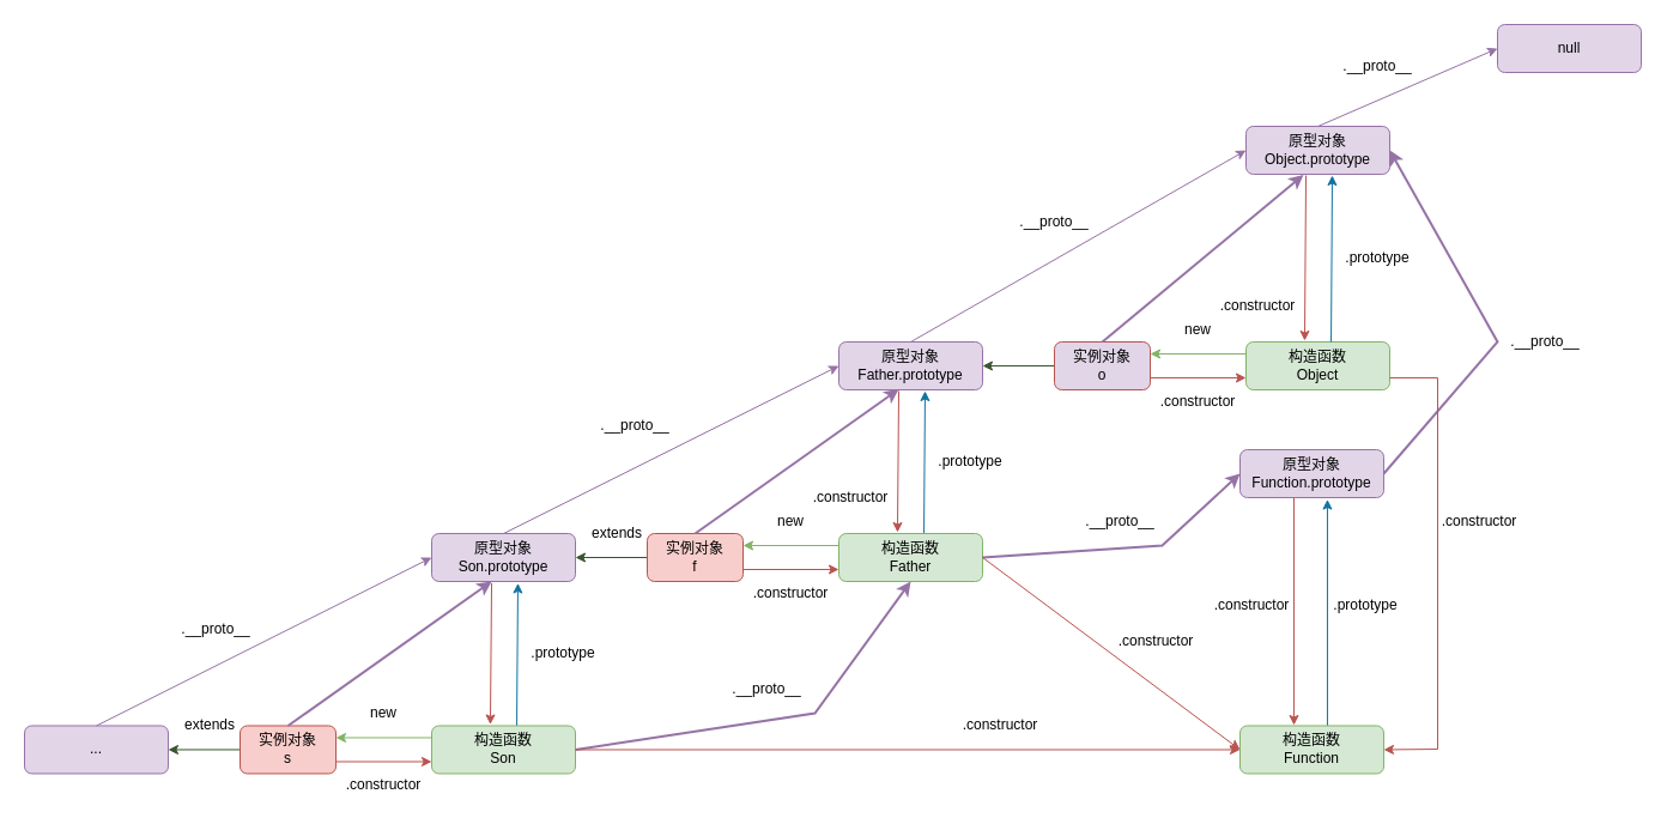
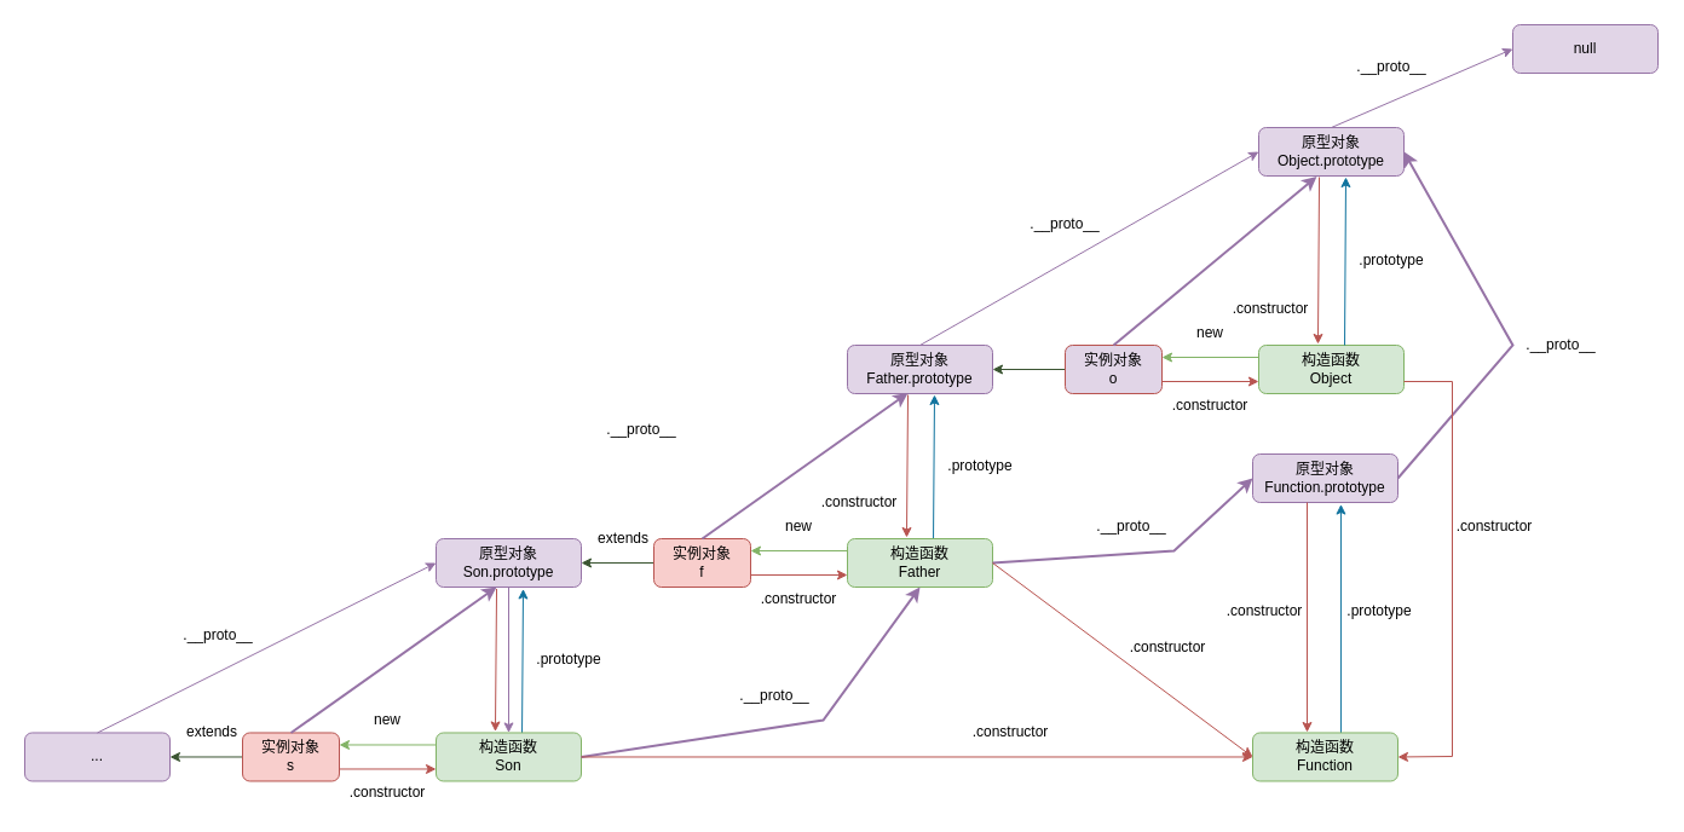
  <mxCell id="0" />
  <mxCell id="1" parent="0" />
  <mxCell id="2" value=".prototype" style="text;html=1;strokeColor=none;fillColor=none;align=center;verticalAlign=middle;whiteSpace=wrap;rounded=0;" parent="1" vertex="1"><mxGeometry x="780" y="375" width="60" height="20" as="geometry" /></mxCell>
  <mxCell id="3" value=".constructor" style="text;html=1;strokeColor=none;fillColor=none;align=center;verticalAlign=middle;whiteSpace=wrap;rounded=0;" parent="1" vertex="1"><mxGeometry x="680" y="405" width="60" height="20" as="geometry" /></mxCell>
  <mxCell id="4" value=".__proto__" style="text;html=1;strokeColor=none;fillColor=none;align=center;verticalAlign=middle;whiteSpace=wrap;rounded=0;" parent="1" vertex="1"><mxGeometry x="500" y="345" width="60" height="20" as="geometry" /></mxCell>
  <mxCell id="5" value="原型对象&lt;br&gt;Father.prototype" style="rounded=1;whiteSpace=wrap;html=1;fillColor=#e1d5e7;strokeColor=#9673a6;" parent="1" vertex="1"><mxGeometry x="700" y="285" width="120" height="40" as="geometry" /></mxCell>
  <mxCell id="6" value="" style="endArrow=classic;html=1;exitX=0.592;exitY=0;exitDx=0;exitDy=0;fillColor=#b1ddf0;strokeColor=#10739e;exitPerimeter=0;entryX=0.6;entryY=1.025;entryDx=0;entryDy=0;entryPerimeter=0;" parent="1" target="5" edge="1"><mxGeometry width="50" height="50" relative="1" as="geometry"><mxPoint x="771.04" y="445" as="sourcePoint" /><mxPoint x="790" y="285" as="targetPoint" /></mxGeometry></mxCell>
- <mxCell id="7" value="" style="endArrow=classic;html=1;exitX=0.5;exitY=0;exitDx=0;exitDy=0;entryX=0;entryY=0.5;entryDx=0;entryDy=0;fillColor=#e1d5e7;strokeColor=#9673a6;strokeWidth=1;" parent="1" source="24" target="5" edge="1"><mxGeometry width="50" height="50" relative="1" as="geometry"><mxPoint x="560" y="445" as="sourcePoint" /><mxPoint x="690" y="325" as="targetPoint" /></mxGeometry></mxCell>
+ <mxCell id="7" value="" style="endArrow=classic;html=1;exitX=0.5;exitY=0;exitDx=0;exitDy=0;fillColor=#e1d5e7;strokeColor=#9673a6;strokeWidth=1;" parent="1" source="24" target="41" edge="1"><mxGeometry width="50" height="50" relative="1" as="geometry"><mxPoint x="560" y="445" as="sourcePoint" /><mxPoint x="690" y="325" as="targetPoint" /></mxGeometry></mxCell>
  <mxCell id="8" value="" style="endArrow=classic;html=1;rounded=0;exitX=0.417;exitY=1.025;exitDx=0;exitDy=0;fillColor=#f8cecc;strokeColor=#b85450;entryX=0.408;entryY=-0.025;entryDx=0;entryDy=0;entryPerimeter=0;exitPerimeter=0;" parent="1" source="5" edge="1"><mxGeometry width="50" height="50" relative="1" as="geometry"><mxPoint x="510" y="395" as="sourcePoint" /><mxPoint x="748.96" y="444" as="targetPoint" /></mxGeometry></mxCell>
  <mxCell id="9" value=".prototype" style="text;html=1;strokeColor=none;fillColor=none;align=center;verticalAlign=middle;whiteSpace=wrap;rounded=0;" parent="1" vertex="1"><mxGeometry x="1120" y="205" width="60" height="20" as="geometry" /></mxCell>
  <mxCell id="10" value=".constructor" style="text;html=1;strokeColor=none;fillColor=none;align=center;verticalAlign=middle;whiteSpace=wrap;rounded=0;" parent="1" vertex="1"><mxGeometry x="1020" y="245" width="60" height="20" as="geometry" /></mxCell>
  <mxCell id="11" value="构造函数&lt;br&gt;Object" style="rounded=1;whiteSpace=wrap;html=1;fillColor=#d5e8d4;strokeColor=#82b366;" parent="1" vertex="1"><mxGeometry x="1040" y="285" width="120" height="40" as="geometry" /></mxCell>
  <mxCell id="12" value="原型对象&lt;br&gt;Object.prototype" style="rounded=1;whiteSpace=wrap;html=1;fillColor=#e1d5e7;strokeColor=#9673a6;" parent="1" vertex="1"><mxGeometry x="1040" y="105" width="120" height="40" as="geometry" /></mxCell>
  <mxCell id="13" value="" style="endArrow=classic;html=1;exitX=0.592;exitY=0;exitDx=0;exitDy=0;fillColor=#b1ddf0;strokeColor=#10739e;exitPerimeter=0;entryX=0.6;entryY=1.025;entryDx=0;entryDy=0;entryPerimeter=0;" parent="1" source="11" target="12" edge="1"><mxGeometry width="50" height="50" relative="1" as="geometry"><mxPoint x="1000" y="435" as="sourcePoint" /><mxPoint x="1020" y="125" as="targetPoint" /></mxGeometry></mxCell>
  <mxCell id="14" value=".constructor" style="text;html=1;strokeColor=none;fillColor=none;align=center;verticalAlign=middle;whiteSpace=wrap;rounded=0;" parent="1" vertex="1"><mxGeometry x="965" y="325" width="70" height="20" as="geometry" /></mxCell>
  <mxCell id="15" value="" style="endArrow=classic;html=1;rounded=0;entryX=0;entryY=0.75;entryDx=0;entryDy=0;fillColor=#f8cecc;strokeColor=#b85450;exitX=1;exitY=0.75;exitDx=0;exitDy=0;" parent="1" source="22" target="11" edge="1"><mxGeometry width="50" height="50" relative="1" as="geometry"><mxPoint x="980" y="315" as="sourcePoint" /><mxPoint x="1160" y="435" as="targetPoint" /></mxGeometry></mxCell>
  <mxCell id="16" value="" style="endArrow=classic;html=1;rounded=0;entryX=1;entryY=0.25;entryDx=0;entryDy=0;exitX=0;exitY=0.25;exitDx=0;exitDy=0;fillColor=#d5e8d4;strokeColor=#82b366;" parent="1" source="11" target="22" edge="1"><mxGeometry width="50" height="50" relative="1" as="geometry"><mxPoint x="820" y="455" as="sourcePoint" /><mxPoint x="820" y="295" as="targetPoint" /></mxGeometry></mxCell>
  <mxCell id="17" value="new" style="text;html=1;strokeColor=none;fillColor=none;align=center;verticalAlign=middle;whiteSpace=wrap;rounded=0;" parent="1" vertex="1"><mxGeometry x="970" y="265" width="60" height="20" as="geometry" /></mxCell>
  <mxCell id="18" value="" style="endArrow=classic;html=1;rounded=0;exitX=0.417;exitY=1.025;exitDx=0;exitDy=0;fillColor=#f8cecc;strokeColor=#b85450;entryX=0.408;entryY=-0.025;entryDx=0;entryDy=0;entryPerimeter=0;exitPerimeter=0;" parent="1" source="12" target="11" edge="1"><mxGeometry width="50" height="50" relative="1" as="geometry"><mxPoint x="740" y="235" as="sourcePoint" /><mxPoint x="770" y="285" as="targetPoint" /></mxGeometry></mxCell>
  <mxCell id="19" value=".__proto__" style="text;html=1;strokeColor=none;fillColor=none;align=center;verticalAlign=middle;whiteSpace=wrap;rounded=0;" parent="1" vertex="1"><mxGeometry x="850" y="175" width="60" height="20" as="geometry" /></mxCell>
  <mxCell id="20" value="" style="endArrow=classic;html=1;exitX=0.5;exitY=0;exitDx=0;exitDy=0;entryX=0;entryY=0.5;entryDx=0;entryDy=0;fillColor=#e1d5e7;strokeColor=#9673a6;strokeWidth=1;" parent="1" target="12" edge="1"><mxGeometry width="50" height="50" relative="1" as="geometry"><mxPoint x="760" y="285" as="sourcePoint" /><mxPoint x="930" y="145" as="targetPoint" /></mxGeometry></mxCell>
  <mxCell id="21" style="edgeStyle=orthogonalEdgeStyle;rounded=0;orthogonalLoop=1;jettySize=auto;html=1;fillColor=#6d8764;strokeColor=#3A5431;" parent="1" source="22" target="5" edge="1"><mxGeometry relative="1" as="geometry" /></mxCell>
  <mxCell id="22" value="实例对象&lt;br&gt;o" style="rounded=1;whiteSpace=wrap;html=1;fillColor=#e1d5e7;strokeColor=#b85450;" parent="1" vertex="1"><mxGeometry x="880" y="285" width="80" height="40" as="geometry" /></mxCell>
  <mxCell id="23" value="" style="endArrow=classic;html=1;rounded=0;entryX=0.4;entryY=1.013;entryDx=0;entryDy=0;exitX=0.5;exitY=0;exitDx=0;exitDy=0;entryPerimeter=0;fillColor=#e1d5e7;strokeColor=#9673a6;strokeWidth=2;" parent="1" source="22" target="12" edge="1"><mxGeometry width="50" height="50" relative="1" as="geometry"><mxPoint x="800" y="305" as="sourcePoint" /><mxPoint x="850" y="255" as="targetPoint" /></mxGeometry></mxCell>
  <mxCell id="24" value="原型对象&lt;br&gt;Son.prototype" style="rounded=1;whiteSpace=wrap;html=1;fillColor=#e1d5e7;strokeColor=#9673a6;" parent="1" vertex="1"><mxGeometry x="360" y="445" width="120" height="40" as="geometry" /></mxCell>
  <mxCell id="25" value="构造函数&lt;br&gt;Father" style="rounded=1;whiteSpace=wrap;html=1;fillColor=#d5e8d4;strokeColor=#82b366;" parent="1" vertex="1"><mxGeometry x="700" y="445" width="120" height="40" as="geometry" /></mxCell>
  <mxCell id="26" value=".constructor" style="text;html=1;strokeColor=none;fillColor=none;align=center;verticalAlign=middle;whiteSpace=wrap;rounded=0;" parent="1" vertex="1"><mxGeometry x="625" y="485" width="70" height="20" as="geometry" /></mxCell>
  <mxCell id="27" value="" style="endArrow=classic;html=1;rounded=0;entryX=0;entryY=0.75;entryDx=0;entryDy=0;fillColor=#f8cecc;strokeColor=#b85450;exitX=1;exitY=0.75;exitDx=0;exitDy=0;" parent="1" source="31" target="25" edge="1"><mxGeometry width="50" height="50" relative="1" as="geometry"><mxPoint x="640" y="475" as="sourcePoint" /><mxPoint x="820" y="595" as="targetPoint" /></mxGeometry></mxCell>
  <mxCell id="28" value="" style="endArrow=classic;html=1;rounded=0;entryX=1;entryY=0.25;entryDx=0;entryDy=0;exitX=0;exitY=0.25;exitDx=0;exitDy=0;fillColor=#d5e8d4;strokeColor=#82b366;" parent="1" source="25" target="31" edge="1"><mxGeometry width="50" height="50" relative="1" as="geometry"><mxPoint x="480" y="615" as="sourcePoint" /><mxPoint x="480" y="455" as="targetPoint" /></mxGeometry></mxCell>
  <mxCell id="29" value="new" style="text;html=1;strokeColor=none;fillColor=none;align=center;verticalAlign=middle;whiteSpace=wrap;rounded=0;" parent="1" vertex="1"><mxGeometry x="630" y="425" width="60" height="20" as="geometry" /></mxCell>
  <mxCell id="30" style="edgeStyle=orthogonalEdgeStyle;rounded=0;orthogonalLoop=1;jettySize=auto;html=1;fillColor=#6d8764;strokeColor=#3A5431;" parent="1" source="31" target="24" edge="1"><mxGeometry relative="1" as="geometry" /></mxCell>
  <mxCell id="31" value="实例对象&lt;br&gt;f" style="rounded=1;whiteSpace=wrap;html=1;fillColor=#f8cecc;strokeColor=#b85450;" parent="1" vertex="1"><mxGeometry x="540" y="445" width="80" height="40" as="geometry" /></mxCell>
  <mxCell id="32" value="extends" style="text;html=1;strokeColor=none;fillColor=none;align=center;verticalAlign=middle;whiteSpace=wrap;rounded=0;" parent="1" vertex="1"><mxGeometry x="490" y="435" width="50" height="20" as="geometry" /></mxCell>
  <mxCell id="33" value="" style="endArrow=classic;html=1;rounded=0;exitX=0.5;exitY=0;exitDx=0;exitDy=0;entryX=0.417;entryY=0.988;entryDx=0;entryDy=0;entryPerimeter=0;fillColor=#e1d5e7;strokeColor=#9673a6;strokeWidth=2;" parent="1" source="31" target="5" edge="1"><mxGeometry width="50" height="50" relative="1" as="geometry"><mxPoint x="630" y="395" as="sourcePoint" /><mxPoint x="750" y="335" as="targetPoint" /></mxGeometry></mxCell>
  <mxCell id="34" value="null" style="rounded=1;whiteSpace=wrap;html=1;fillColor=#e1d5e7;strokeColor=#9673a6;" parent="1" vertex="1"><mxGeometry x="1250" y="20" width="120" height="40" as="geometry" /></mxCell>
  <mxCell id="35" value="" style="endArrow=classic;html=1;exitX=0.5;exitY=0;exitDx=0;exitDy=0;entryX=0;entryY=0.5;entryDx=0;entryDy=0;fillColor=#e1d5e7;strokeColor=#9673a6;strokeWidth=1;" parent="1" source="12" target="34" edge="1"><mxGeometry width="50" height="50" relative="1" as="geometry"><mxPoint x="770" y="295" as="sourcePoint" /><mxPoint x="1050" y="135" as="targetPoint" /></mxGeometry></mxCell>
  <mxCell id="36" value=".__proto__" style="text;html=1;strokeColor=none;fillColor=none;align=center;verticalAlign=middle;whiteSpace=wrap;rounded=0;" parent="1" vertex="1"><mxGeometry x="1120" y="45" width="60" height="20" as="geometry" /></mxCell>
  <mxCell id="37" value=".prototype" style="text;html=1;strokeColor=none;fillColor=none;align=center;verticalAlign=middle;whiteSpace=wrap;rounded=0;" parent="1" vertex="1"><mxGeometry x="440" y="535.48" width="60" height="20" as="geometry" /></mxCell>
  <mxCell id="38" value="" style="endArrow=classic;html=1;exitX=0.592;exitY=0;exitDx=0;exitDy=0;fillColor=#b1ddf0;strokeColor=#10739e;exitPerimeter=0;entryX=0.6;entryY=1.025;entryDx=0;entryDy=0;entryPerimeter=0;" parent="1" edge="1"><mxGeometry width="50" height="50" relative="1" as="geometry"><mxPoint x="431.04" y="605.48" as="sourcePoint" /><mxPoint x="432" y="486.48" as="targetPoint" /></mxGeometry></mxCell>
  <mxCell id="39" value="" style="endArrow=classic;html=1;rounded=0;exitX=0.417;exitY=1.025;exitDx=0;exitDy=0;fillColor=#f8cecc;strokeColor=#b85450;entryX=0.408;entryY=-0.025;entryDx=0;entryDy=0;entryPerimeter=0;exitPerimeter=0;" parent="1" edge="1"><mxGeometry width="50" height="50" relative="1" as="geometry"><mxPoint x="410.04" y="486.48" as="sourcePoint" /><mxPoint x="408.96" y="604.48" as="targetPoint" /></mxGeometry></mxCell>
  <mxCell id="40" value="..." style="rounded=1;whiteSpace=wrap;html=1;fillColor=#e1d5e7;strokeColor=#9673a6;" parent="1" vertex="1"><mxGeometry x="20" y="605.48" width="120" height="40" as="geometry" /></mxCell>
  <mxCell id="41" value="构造函数&lt;br&gt;Son" style="rounded=1;whiteSpace=wrap;html=1;fillColor=#d5e8d4;strokeColor=#82b366;" parent="1" vertex="1"><mxGeometry x="360" y="605.48" width="120" height="40" as="geometry" /></mxCell>
  <mxCell id="42" value=".constructor" style="text;html=1;strokeColor=none;fillColor=none;align=center;verticalAlign=middle;whiteSpace=wrap;rounded=0;" parent="1" vertex="1"><mxGeometry x="285" y="645.48" width="70" height="20" as="geometry" /></mxCell>
  <mxCell id="43" value="" style="endArrow=classic;html=1;rounded=0;entryX=0;entryY=0.75;entryDx=0;entryDy=0;fillColor=#f8cecc;strokeColor=#b85450;exitX=1;exitY=0.75;exitDx=0;exitDy=0;" parent="1" source="47" target="41" edge="1"><mxGeometry width="50" height="50" relative="1" as="geometry"><mxPoint x="300" y="635.48" as="sourcePoint" /><mxPoint x="480" y="755.48" as="targetPoint" /></mxGeometry></mxCell>
  <mxCell id="44" value="" style="endArrow=classic;html=1;rounded=0;entryX=1;entryY=0.25;entryDx=0;entryDy=0;exitX=0;exitY=0.25;exitDx=0;exitDy=0;fillColor=#d5e8d4;strokeColor=#82b366;" parent="1" source="41" target="47" edge="1"><mxGeometry width="50" height="50" relative="1" as="geometry"><mxPoint x="140" y="775.48" as="sourcePoint" /><mxPoint x="140" y="615.48" as="targetPoint" /></mxGeometry></mxCell>
  <mxCell id="45" value="new" style="text;html=1;strokeColor=none;fillColor=none;align=center;verticalAlign=middle;whiteSpace=wrap;rounded=0;" parent="1" vertex="1"><mxGeometry x="290" y="585.48" width="60" height="20" as="geometry" /></mxCell>
  <mxCell id="46" style="edgeStyle=orthogonalEdgeStyle;rounded=0;orthogonalLoop=1;jettySize=auto;html=1;fillColor=#6d8764;strokeColor=#3A5431;" parent="1" source="47" target="40" edge="1"><mxGeometry relative="1" as="geometry" /></mxCell>
  <mxCell id="47" value="实例对象&lt;br&gt;s" style="rounded=1;whiteSpace=wrap;html=1;fillColor=#f8cecc;strokeColor=#b85450;" parent="1" vertex="1"><mxGeometry x="200" y="605.48" width="80" height="40" as="geometry" /></mxCell>
  <mxCell id="48" value="extends" style="text;html=1;strokeColor=none;fillColor=none;align=center;verticalAlign=middle;whiteSpace=wrap;rounded=0;" parent="1" vertex="1"><mxGeometry x="150" y="595.48" width="50" height="20" as="geometry" /></mxCell>
  <mxCell id="49" value="" style="endArrow=classic;html=1;rounded=0;exitX=0.5;exitY=0;exitDx=0;exitDy=0;entryX=0.417;entryY=0.988;entryDx=0;entryDy=0;entryPerimeter=0;fillColor=#e1d5e7;strokeColor=#9673a6;strokeWidth=2;" parent="1" source="47" edge="1"><mxGeometry width="50" height="50" relative="1" as="geometry"><mxPoint x="290" y="555.48" as="sourcePoint" /><mxPoint x="410.04" y="485" as="targetPoint" /></mxGeometry></mxCell>
  <mxCell id="50" value="" style="endArrow=classic;html=1;rounded=0;exitX=0.5;exitY=0;exitDx=0;exitDy=0;entryX=0;entryY=0.5;entryDx=0;entryDy=0;fillColor=#e1d5e7;strokeColor=#9673a6;strokeWidth=1;" parent="1" source="40" target="24" edge="1"><mxGeometry width="50" height="50" relative="1" as="geometry"><mxPoint x="210" y="555" as="sourcePoint" /><mxPoint x="260" y="505" as="targetPoint" /></mxGeometry></mxCell>
  <mxCell id="51" value=".__proto__" style="text;html=1;strokeColor=none;fillColor=none;align=center;verticalAlign=middle;whiteSpace=wrap;rounded=0;" parent="1" vertex="1"><mxGeometry x="150" y="515.48" width="60" height="20" as="geometry" /></mxCell>
  <mxCell id="52" value="" style="endArrow=classic;html=1;rounded=0;exitX=1;exitY=0.5;exitDx=0;exitDy=0;entryX=0.5;entryY=1;entryDx=0;entryDy=0;fillColor=#e1d5e7;strokeColor=#9673a6;strokeWidth=2;" parent="1" source="41" target="25" edge="1"><mxGeometry width="50" height="50" relative="1" as="geometry"><mxPoint x="800" y="655" as="sourcePoint" /><mxPoint x="850" y="605" as="targetPoint" /><Array as="points"><mxPoint x="680" y="595" /></Array></mxGeometry></mxCell>
  <mxCell id="53" value=".__proto__" style="text;html=1;strokeColor=none;fillColor=none;align=center;verticalAlign=middle;whiteSpace=wrap;rounded=0;" parent="1" vertex="1"><mxGeometry x="610" y="565.48" width="60" height="20" as="geometry" /></mxCell>
  <mxCell id="54" style="edgeStyle=orthogonalEdgeStyle;rounded=0;orthogonalLoop=1;jettySize=auto;html=1;entryX=0.608;entryY=1.038;entryDx=0;entryDy=0;fillColor=#b1ddf0;strokeColor=#10739e;entryPerimeter=0;exitX=0.608;exitY=0;exitDx=0;exitDy=0;exitPerimeter=0;" parent="1" source="55" target="56" edge="1"><mxGeometry relative="1" as="geometry"><mxPoint x="1108" y="595" as="sourcePoint" /></mxGeometry></mxCell>
  <mxCell id="55" value="构造函数&lt;br&gt;Function" style="rounded=1;whiteSpace=wrap;html=1;fillColor=#d5e8d4;strokeColor=#82b366;" parent="1" vertex="1"><mxGeometry x="1035" y="605.48" width="120" height="40" as="geometry" /></mxCell>
  <mxCell id="56" value="原型对象&lt;br&gt;Function.prototype" style="rounded=1;whiteSpace=wrap;html=1;fillColor=#e1d5e7;strokeColor=#9673a6;" parent="1" vertex="1"><mxGeometry x="1035" y="375" width="120" height="40" as="geometry" /></mxCell>
  <mxCell id="57" value="" style="endArrow=classic;html=1;rounded=0;exitX=1;exitY=0.5;exitDx=0;exitDy=0;entryX=0;entryY=0.5;entryDx=0;entryDy=0;fillColor=#e1d5e7;strokeColor=#9673a6;strokeWidth=2;" parent="1" source="25" target="56" edge="1"><mxGeometry width="50" height="50" relative="1" as="geometry"><mxPoint x="1000" y="555" as="sourcePoint" /><mxPoint x="1050" y="505" as="targetPoint" /><Array as="points"><mxPoint x="970" y="455" /></Array></mxGeometry></mxCell>
  <mxCell id="58" value=".__proto__" style="text;html=1;strokeColor=none;fillColor=none;align=center;verticalAlign=middle;whiteSpace=wrap;rounded=0;" parent="1" vertex="1"><mxGeometry x="905" y="425" width="60" height="20" as="geometry" /></mxCell>
  <mxCell id="59" value="" style="endArrow=classic;html=1;rounded=0;fillColor=#f8cecc;strokeColor=#b85450;" parent="1" edge="1"><mxGeometry width="50" height="50" relative="1" as="geometry"><mxPoint x="1080" y="415" as="sourcePoint" /><mxPoint x="1080" y="605" as="targetPoint" /></mxGeometry></mxCell>
  <mxCell id="60" value="" style="endArrow=classic;html=1;rounded=0;exitX=1;exitY=0.5;exitDx=0;exitDy=0;entryX=0;entryY=0.5;entryDx=0;entryDy=0;fillColor=#f8cecc;strokeColor=#b85450;" parent="1" source="41" target="55" edge="1"><mxGeometry width="50" height="50" relative="1" as="geometry"><mxPoint x="750" y="715" as="sourcePoint" /><mxPoint x="800" y="665" as="targetPoint" /></mxGeometry></mxCell>
  <mxCell id="61" value=".constructor" style="text;html=1;strokeColor=none;fillColor=none;align=center;verticalAlign=middle;whiteSpace=wrap;rounded=0;" parent="1" vertex="1"><mxGeometry x="800" y="595.48" width="70" height="20" as="geometry" /></mxCell>
  <mxCell id="62" value="" style="endArrow=classic;html=1;rounded=0;exitX=1;exitY=0.5;exitDx=0;exitDy=0;fillColor=#f8cecc;strokeColor=#b85450;entryX=0;entryY=0.5;entryDx=0;entryDy=0;" parent="1" source="25" target="55" edge="1"><mxGeometry width="50" height="50" relative="1" as="geometry"><mxPoint x="960" y="575" as="sourcePoint" /><mxPoint x="1030" y="615" as="targetPoint" /></mxGeometry></mxCell>
  <mxCell id="63" value=".constructor" style="text;html=1;strokeColor=none;fillColor=none;align=center;verticalAlign=middle;whiteSpace=wrap;rounded=0;" parent="1" vertex="1"><mxGeometry x="930" y="525" width="70" height="20" as="geometry" /></mxCell>
  <mxCell id="64" value=".prototype" style="text;html=1;strokeColor=none;fillColor=none;align=center;verticalAlign=middle;whiteSpace=wrap;rounded=0;" parent="1" vertex="1"><mxGeometry x="1110" y="495.48" width="60" height="20" as="geometry" /></mxCell>
  <mxCell id="65" value=".constructor" style="text;html=1;strokeColor=none;fillColor=none;align=center;verticalAlign=middle;whiteSpace=wrap;rounded=0;" parent="1" vertex="1"><mxGeometry x="1010" y="495.48" width="70" height="20" as="geometry" /></mxCell>
  <mxCell id="66" value="" style="endArrow=classic;html=1;rounded=0;exitX=1;exitY=0.5;exitDx=0;exitDy=0;entryX=1;entryY=0.5;entryDx=0;entryDy=0;fillColor=#e1d5e7;strokeColor=#9673a6;strokeWidth=2;" parent="1" source="56" target="12" edge="1"><mxGeometry width="50" height="50" relative="1" as="geometry"><mxPoint x="1170" y="535" as="sourcePoint" /><mxPoint x="1220" y="485" as="targetPoint" /><Array as="points"><mxPoint x="1250" y="285" /></Array></mxGeometry></mxCell>
  <mxCell id="67" value=".__proto__" style="text;html=1;strokeColor=none;fillColor=none;align=center;verticalAlign=middle;whiteSpace=wrap;rounded=0;" parent="1" vertex="1"><mxGeometry x="1260" y="275" width="60" height="20" as="geometry" /></mxCell>
  <mxCell id="68" value="" style="endArrow=classic;html=1;rounded=0;exitX=1;exitY=0.75;exitDx=0;exitDy=0;fillColor=#f8cecc;strokeColor=#b85450;entryX=1;entryY=0.5;entryDx=0;entryDy=0;" parent="1" source="11" target="55" edge="1"><mxGeometry width="50" height="50" relative="1" as="geometry"><mxPoint x="830" y="475" as="sourcePoint" /><mxPoint x="1045" y="635.48" as="targetPoint" /><Array as="points"><mxPoint x="1200" y="315" /><mxPoint x="1200" y="625" /></Array></mxGeometry></mxCell>
  <mxCell id="69" value=".constructor" style="text;html=1;strokeColor=none;fillColor=none;align=center;verticalAlign=middle;whiteSpace=wrap;rounded=0;" parent="1" vertex="1"><mxGeometry x="1200" y="425" width="70" height="20" as="geometry" /></mxCell>
